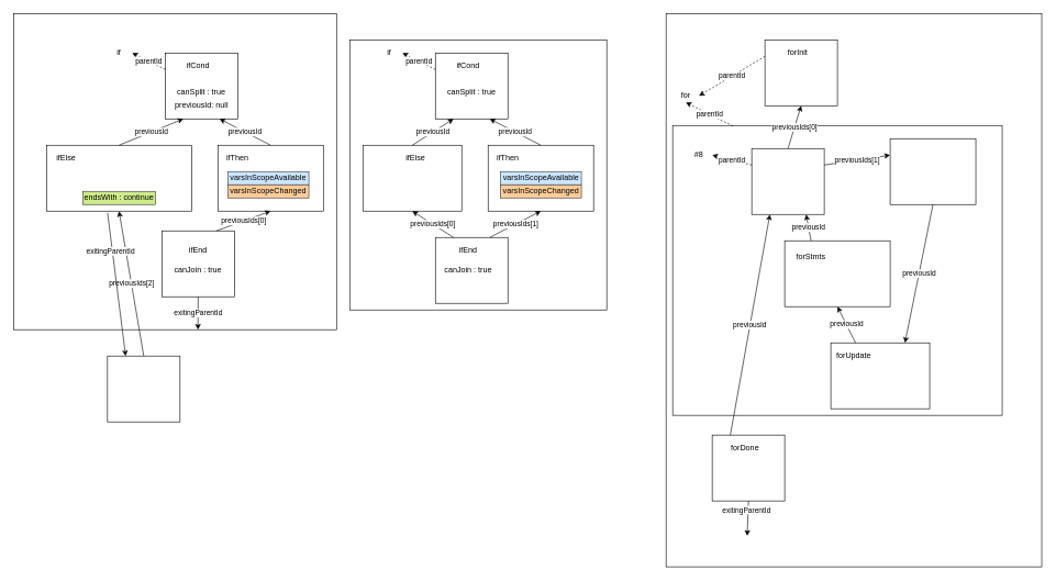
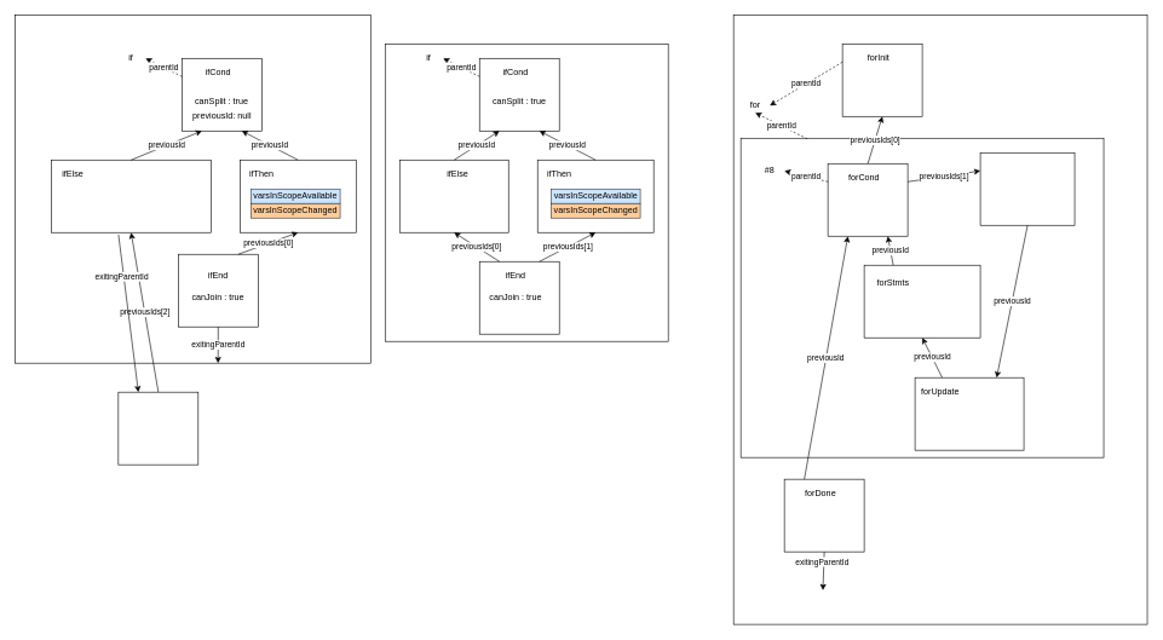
  <mxCell id="0" />
  <mxCell id="1" parent="0" />
  <mxCell id="2" value="" style="rounded=0;whiteSpace=wrap;html=1;" vertex="1" parent="1"><mxGeometry x="1010" y="20" width="570" height="840" as="geometry" /></mxCell>
  <mxCell id="3" value="" style="rounded=0;whiteSpace=wrap;html=1;" vertex="1" parent="1"><mxGeometry x="1020" y="190" width="500" height="440" as="geometry" /></mxCell>
  <mxCell id="4" value="" style="rounded=0;whiteSpace=wrap;html=1;" parent="1" vertex="1"><mxGeometry x="530" y="60" width="390" height="410" as="geometry" /></mxCell>
  <mxCell id="5" value="" style="rounded=0;whiteSpace=wrap;html=1;" parent="1" vertex="1"><mxGeometry x="550" y="220" width="150" height="100" as="geometry" /></mxCell>
  <mxCell id="6" value="ifElse" style="text;html=1;strokeColor=none;fillColor=none;align=center;verticalAlign=middle;whiteSpace=wrap;rounded=0;" parent="1" vertex="1"><mxGeometry x="610" y="230" width="40" height="20" as="geometry" /></mxCell>
  <mxCell id="7" value="" style="rounded=0;whiteSpace=wrap;html=1;" parent="1" vertex="1"><mxGeometry x="740" y="220" width="160" height="100" as="geometry" /></mxCell>
  <mxCell id="8" value="ifThen" style="text;html=1;strokeColor=none;fillColor=none;align=center;verticalAlign=middle;whiteSpace=wrap;rounded=0;" parent="1" vertex="1"><mxGeometry x="750" y="230" width="40" height="20" as="geometry" /></mxCell>
  <mxCell id="9" value="" style="rounded=0;whiteSpace=wrap;html=1;" parent="1" vertex="1"><mxGeometry x="660" y="360" width="110" height="100" as="geometry" /></mxCell>
  <mxCell id="10" value="ifEnd" style="text;html=1;strokeColor=none;fillColor=none;align=center;verticalAlign=middle;whiteSpace=wrap;rounded=0;" parent="1" vertex="1"><mxGeometry x="690" y="370" width="40" height="20" as="geometry" /></mxCell>
  <mxCell id="11" value="" style="rounded=0;whiteSpace=wrap;html=1;" parent="1" vertex="1"><mxGeometry x="660" y="80" width="110" height="100" as="geometry" /></mxCell>
  <mxCell id="12" value="ifCond" style="text;html=1;strokeColor=none;fillColor=none;align=center;verticalAlign=middle;whiteSpace=wrap;rounded=0;" parent="1" vertex="1"><mxGeometry x="690" y="90" width="40" height="20" as="geometry" /></mxCell>
  <mxCell id="13" value="previousIds[0]" style="endArrow=classic;html=1;entryX=0.5;entryY=1;entryDx=0;entryDy=0;exitX=0.25;exitY=0;exitDx=0;exitDy=0;" parent="1" source="9" target="5" edge="1"><mxGeometry width="50" height="50" relative="1" as="geometry"><mxPoint x="620" y="390" as="sourcePoint" /><mxPoint x="670" y="270" as="targetPoint" /></mxGeometry></mxCell>
  <mxCell id="14" value="if" style="text;html=1;strokeColor=none;fillColor=none;align=center;verticalAlign=middle;whiteSpace=wrap;rounded=0;" parent="1" vertex="1"><mxGeometry x="570" y="70" width="40" height="20" as="geometry" /></mxCell>
  <mxCell id="15" value="canJoin : true" style="text;html=1;strokeColor=none;fillColor=none;align=center;verticalAlign=middle;whiteSpace=wrap;rounded=0;" parent="1" vertex="1"><mxGeometry x="670" y="400" width="80" height="20" as="geometry" /></mxCell>
  <mxCell id="16" value="previousIds[1]" style="endArrow=classic;html=1;entryX=0.5;entryY=1;entryDx=0;entryDy=0;exitX=0.75;exitY=0;exitDx=0;exitDy=0;" parent="1" source="9" target="7" edge="1"><mxGeometry width="50" height="50" relative="1" as="geometry"><mxPoint x="697.5" y="370" as="sourcePoint" /><mxPoint x="655" y="330" as="targetPoint" /></mxGeometry></mxCell>
  <mxCell id="17" value="canSplit : true" style="text;html=1;strokeColor=none;fillColor=none;align=center;verticalAlign=middle;whiteSpace=wrap;rounded=0;" parent="1" vertex="1"><mxGeometry x="675" y="130" width="80" height="20" as="geometry" /></mxCell>
  <mxCell id="18" value="previousId" style="endArrow=classic;html=1;entryX=0.25;entryY=1;entryDx=0;entryDy=0;exitX=0.5;exitY=0;exitDx=0;exitDy=0;" parent="1" source="5" target="11" edge="1"><mxGeometry width="50" height="50" relative="1" as="geometry"><mxPoint x="697.5" y="370" as="sourcePoint" /><mxPoint x="655" y="330" as="targetPoint" /></mxGeometry></mxCell>
  <mxCell id="19" value="previousId" style="endArrow=classic;html=1;entryX=0.75;entryY=1;entryDx=0;entryDy=0;exitX=0.5;exitY=0;exitDx=0;exitDy=0;" parent="1" source="7" target="11" edge="1"><mxGeometry width="50" height="50" relative="1" as="geometry"><mxPoint x="655" y="230" as="sourcePoint" /><mxPoint x="697.5" y="190" as="targetPoint" /></mxGeometry></mxCell>
  <mxCell id="20" value="parentId" style="endArrow=classic;html=1;entryX=1;entryY=0.5;entryDx=0;entryDy=0;exitX=0;exitY=0.25;exitDx=0;exitDy=0;dashed=1;" parent="1" source="11" target="14" edge="1"><mxGeometry width="50" height="50" relative="1" as="geometry"><mxPoint x="655" y="230" as="sourcePoint" /><mxPoint x="697.5" y="190" as="targetPoint" /></mxGeometry></mxCell>
  <mxCell id="21" value="varsInScopeAvailable" style="text;html=1;strokeColor=#36393d;fillColor=#cce5ff;align=center;verticalAlign=middle;whiteSpace=wrap;rounded=0;" parent="1" vertex="1"><mxGeometry x="758.5" y="260" width="123" height="20" as="geometry" /></mxCell>
  <mxCell id="22" value="varsInScopeChanged" style="text;html=1;strokeColor=#36393d;fillColor=#ffcc99;align=center;verticalAlign=middle;whiteSpace=wrap;rounded=0;" parent="1" vertex="1"><mxGeometry x="758.5" y="280" width="123" height="20" as="geometry" /></mxCell>
  <mxCell id="23" value="" style="rounded=0;whiteSpace=wrap;html=1;" parent="1" vertex="1"><mxGeometry x="20" y="20" width="490" height="480" as="geometry" /></mxCell>
  <mxCell id="24" value="" style="rounded=0;whiteSpace=wrap;html=1;" parent="1" vertex="1"><mxGeometry x="70" y="220" width="220" height="100" as="geometry" /></mxCell>
  <mxCell id="25" value="ifElse" style="text;html=1;strokeColor=none;fillColor=none;align=center;verticalAlign=middle;whiteSpace=wrap;rounded=0;" parent="1" vertex="1"><mxGeometry x="80" y="230" width="40" height="20" as="geometry" /></mxCell>
  <mxCell id="26" value="" style="rounded=0;whiteSpace=wrap;html=1;" parent="1" vertex="1"><mxGeometry x="330" y="220" width="160" height="100" as="geometry" /></mxCell>
  <mxCell id="27" value="ifThen" style="text;html=1;strokeColor=none;fillColor=none;align=center;verticalAlign=middle;whiteSpace=wrap;rounded=0;" parent="1" vertex="1"><mxGeometry x="340" y="230" width="40" height="20" as="geometry" /></mxCell>
  <mxCell id="28" value="" style="rounded=0;whiteSpace=wrap;html=1;" parent="1" vertex="1"><mxGeometry x="245" y="350" width="110" height="100" as="geometry" /></mxCell>
  <mxCell id="29" value="ifEnd" style="text;html=1;strokeColor=none;fillColor=none;align=center;verticalAlign=middle;whiteSpace=wrap;rounded=0;" parent="1" vertex="1"><mxGeometry x="280" y="370" width="40" height="20" as="geometry" /></mxCell>
  <mxCell id="30" value="" style="rounded=0;whiteSpace=wrap;html=1;" parent="1" vertex="1"><mxGeometry x="250" y="80" width="110" height="100" as="geometry" /></mxCell>
  <mxCell id="31" value="ifCond" style="text;html=1;strokeColor=none;fillColor=none;align=center;verticalAlign=middle;whiteSpace=wrap;rounded=0;" parent="1" vertex="1"><mxGeometry x="280" y="90" width="40" height="20" as="geometry" /></mxCell>
  <mxCell id="32" value="previousIds[2]" style="endArrow=classic;html=1;entryX=0.5;entryY=1;entryDx=0;entryDy=0;exitX=0.5;exitY=0;exitDx=0;exitDy=0;" parent="1" target="24" edge="1" source="45"><mxGeometry width="50" height="50" relative="1" as="geometry"><mxPoint x="210" y="530" as="sourcePoint" /><mxPoint x="260" y="270" as="targetPoint" /></mxGeometry></mxCell>
  <mxCell id="33" value="if" style="text;html=1;strokeColor=none;fillColor=none;align=center;verticalAlign=middle;whiteSpace=wrap;rounded=0;" parent="1" vertex="1"><mxGeometry x="160" y="70" width="40" height="20" as="geometry" /></mxCell>
  <mxCell id="34" value="canJoin : true" style="text;html=1;strokeColor=none;fillColor=none;align=center;verticalAlign=middle;whiteSpace=wrap;rounded=0;" parent="1" vertex="1"><mxGeometry x="260" y="400" width="80" height="20" as="geometry" /></mxCell>
  <mxCell id="35" value="previousIds[0]" style="endArrow=classic;html=1;entryX=0.5;entryY=1;entryDx=0;entryDy=0;exitX=0.75;exitY=0;exitDx=0;exitDy=0;" parent="1" source="28" target="26" edge="1"><mxGeometry width="50" height="50" relative="1" as="geometry"><mxPoint x="287.5" y="370" as="sourcePoint" /><mxPoint x="245" y="330" as="targetPoint" /></mxGeometry></mxCell>
  <mxCell id="36" value="canSplit : true" style="text;html=1;strokeColor=none;fillColor=none;align=center;verticalAlign=middle;whiteSpace=wrap;rounded=0;" parent="1" vertex="1"><mxGeometry x="265" y="130" width="80" height="20" as="geometry" /></mxCell>
  <mxCell id="37" value="previousId" style="endArrow=classic;html=1;entryX=0.25;entryY=1;entryDx=0;entryDy=0;exitX=0.5;exitY=0;exitDx=0;exitDy=0;" parent="1" source="24" target="30" edge="1"><mxGeometry width="50" height="50" relative="1" as="geometry"><mxPoint x="287.5" y="370" as="sourcePoint" /><mxPoint x="245" y="330" as="targetPoint" /></mxGeometry></mxCell>
  <mxCell id="38" value="previousId" style="endArrow=classic;html=1;entryX=0.75;entryY=1;entryDx=0;entryDy=0;exitX=0.5;exitY=0;exitDx=0;exitDy=0;" parent="1" source="26" target="30" edge="1"><mxGeometry width="50" height="50" relative="1" as="geometry"><mxPoint x="245" y="230" as="sourcePoint" /><mxPoint x="287.5" y="190" as="targetPoint" /></mxGeometry></mxCell>
  <mxCell id="39" value="parentId" style="endArrow=classic;html=1;entryX=1;entryY=0.5;entryDx=0;entryDy=0;exitX=0;exitY=0.25;exitDx=0;exitDy=0;dashed=1;" parent="1" source="30" target="33" edge="1"><mxGeometry width="50" height="50" relative="1" as="geometry"><mxPoint x="245" y="230" as="sourcePoint" /><mxPoint x="287.5" y="190" as="targetPoint" /></mxGeometry></mxCell>
- <mxCell id="40" value="endsWith : continue" style="text;html=1;strokeColor=#36393d;fillColor=#cdeb8b;align=center;verticalAlign=middle;whiteSpace=wrap;rounded=0;" parent="1" vertex="1"><mxGeometry x="125" y="290" width="110" height="20" as="geometry" /></mxCell>
  <mxCell id="41" value="varsInScopeAvailable" style="text;html=1;strokeColor=#36393d;fillColor=#cce5ff;align=center;verticalAlign=middle;whiteSpace=wrap;rounded=0;" vertex="1" parent="1"><mxGeometry x="345" y="260" width="123" height="20" as="geometry" /></mxCell>
  <mxCell id="42" value="varsInScopeChanged" style="text;html=1;strokeColor=#36393d;fillColor=#ffcc99;align=center;verticalAlign=middle;whiteSpace=wrap;rounded=0;" vertex="1" parent="1"><mxGeometry x="345" y="280" width="123" height="20" as="geometry" /></mxCell>
  <mxCell id="43" value="" style="endArrow=classic;html=1;exitX=0.421;exitY=1.028;exitDx=0;exitDy=0;exitPerimeter=0;entryX=0.25;entryY=0;entryDx=0;entryDy=0;" edge="1" parent="1" source="24" target="45"><mxGeometry width="50" height="50" relative="1" as="geometry"><mxPoint x="280" y="290" as="sourcePoint" /><mxPoint x="190" y="530" as="targetPoint" /></mxGeometry></mxCell>
  <mxCell id="44" value="exitingParentId" style="edgeLabel;html=1;align=center;verticalAlign=middle;resizable=0;points=[];" vertex="1" connectable="0" parent="43"><mxGeometry x="-0.467" y="-3" relative="1" as="geometry"><mxPoint as="offset" /></mxGeometry></mxCell>
  <mxCell id="45" value="" style="rounded=0;whiteSpace=wrap;html=1;" vertex="1" parent="1"><mxGeometry x="162.5" y="540" width="110" height="100" as="geometry" /></mxCell>
  <mxCell id="46" value="exitingParentId" style="endArrow=classic;html=1;entryX=0.571;entryY=1;entryDx=0;entryDy=0;entryPerimeter=0;exitX=0.5;exitY=1;exitDx=0;exitDy=0;" edge="1" parent="1" source="28" target="23"><mxGeometry width="50" height="50" relative="1" as="geometry"><mxPoint x="280" y="290" as="sourcePoint" /><mxPoint x="330" y="240" as="targetPoint" /></mxGeometry></mxCell>
  <mxCell id="47" value="previousId: null" style="text;html=1;strokeColor=none;fillColor=none;align=center;verticalAlign=middle;whiteSpace=wrap;rounded=0;" vertex="1" parent="1"><mxGeometry x="247.5" y="150" width="115" height="20" as="geometry" /></mxCell>
  <mxCell id="48" value="" style="rounded=0;whiteSpace=wrap;html=1;" vertex="1" parent="1"><mxGeometry x="1260" y="520" width="150" height="100" as="geometry" /></mxCell>
  <mxCell id="49" value="forUpdate" style="text;html=1;strokeColor=none;fillColor=none;align=center;verticalAlign=middle;whiteSpace=wrap;rounded=0;" vertex="1" parent="1"><mxGeometry x="1275" y="530" width="40" height="20" as="geometry" /></mxCell>
  <mxCell id="50" value="" style="rounded=0;whiteSpace=wrap;html=1;" vertex="1" parent="1"><mxGeometry x="1190" y="365" width="160" height="100" as="geometry" /></mxCell>
  <mxCell id="51" value="forStmts" style="text;html=1;strokeColor=none;fillColor=none;align=center;verticalAlign=middle;whiteSpace=wrap;rounded=0;" vertex="1" parent="1"><mxGeometry x="1210" y="380" width="40" height="20" as="geometry" /></mxCell>
  <mxCell id="52" value="" style="rounded=0;whiteSpace=wrap;html=1;" vertex="1" parent="1"><mxGeometry x="1080" y="660" width="110" height="100" as="geometry" /></mxCell>
  <mxCell id="53" value="forDone" style="text;html=1;strokeColor=none;fillColor=none;align=center;verticalAlign=middle;whiteSpace=wrap;rounded=0;" vertex="1" parent="1"><mxGeometry x="1110" y="670" width="40" height="20" as="geometry" /></mxCell>
  <mxCell id="54" value="" style="rounded=0;whiteSpace=wrap;html=1;" vertex="1" parent="1"><mxGeometry x="1140" y="225" width="110" height="100" as="geometry" /></mxCell>
+ <mxCell id="55" value="forCond" style="text;html=1;strokeColor=none;fillColor=none;align=center;verticalAlign=middle;whiteSpace=wrap;rounded=0;" vertex="1" parent="1"><mxGeometry x="1170" y="235" width="40" height="20" as="geometry" /></mxCell>
  <mxCell id="56" value="previousId" style="endArrow=classic;html=1;entryX=0.25;entryY=1;entryDx=0;entryDy=0;exitX=0.25;exitY=0;exitDx=0;exitDy=0;" edge="1" parent="1" source="52" target="54"><mxGeometry width="50" height="50" relative="1" as="geometry"><mxPoint x="1100" y="535" as="sourcePoint" /><mxPoint x="1150" y="415" as="targetPoint" /></mxGeometry></mxCell>
  <mxCell id="57" value="for" style="text;html=1;strokeColor=none;fillColor=none;align=center;verticalAlign=middle;whiteSpace=wrap;rounded=0;" vertex="1" parent="1"><mxGeometry x="1020" y="135" width="40" height="20" as="geometry" /></mxCell>
  <mxCell id="58" value="previousId" style="endArrow=classic;html=1;entryX=0.5;entryY=1;entryDx=0;entryDy=0;exitX=0.25;exitY=0;exitDx=0;exitDy=0;" edge="1" parent="1" source="48" target="50"><mxGeometry width="50" height="50" relative="1" as="geometry"><mxPoint x="1177.5" y="515" as="sourcePoint" /><mxPoint x="1135" y="475" as="targetPoint" /></mxGeometry></mxCell>
  <mxCell id="59" value="previousId" style="endArrow=classic;html=1;entryX=0.75;entryY=1;entryDx=0;entryDy=0;exitX=0.25;exitY=0;exitDx=0;exitDy=0;" edge="1" parent="1" source="50" target="54"><mxGeometry width="50" height="50" relative="1" as="geometry"><mxPoint x="1135" y="375" as="sourcePoint" /><mxPoint x="1177.5" y="335" as="targetPoint" /></mxGeometry></mxCell>
  <mxCell id="60" value="parentId" style="endArrow=classic;html=1;entryX=1;entryY=0.5;entryDx=0;entryDy=0;exitX=0;exitY=0.25;exitDx=0;exitDy=0;dashed=1;" edge="1" parent="1" source="54" target="61"><mxGeometry width="50" height="50" relative="1" as="geometry"><mxPoint x="1135" y="375" as="sourcePoint" /><mxPoint x="1177.5" y="335" as="targetPoint" /></mxGeometry></mxCell>
  <mxCell id="61" value="#8" style="text;html=1;strokeColor=none;fillColor=none;align=center;verticalAlign=middle;whiteSpace=wrap;rounded=0;" vertex="1" parent="1"><mxGeometry x="1040" y="225" width="40" height="20" as="geometry" /></mxCell>
  <mxCell id="62" value="" style="rounded=0;whiteSpace=wrap;html=1;" vertex="1" parent="1"><mxGeometry x="1350" y="210" width="130" height="100" as="geometry" /></mxCell>
  <mxCell id="63" value="previousId" style="endArrow=classic;html=1;entryX=0.75;entryY=0;entryDx=0;entryDy=0;exitX=0.5;exitY=1;exitDx=0;exitDy=0;" edge="1" parent="1" source="62" target="48"><mxGeometry width="50" height="50" relative="1" as="geometry"><mxPoint x="1305" y="520" as="sourcePoint" /><mxPoint x="1280" y="475" as="targetPoint" /></mxGeometry></mxCell>
  <mxCell id="64" value="previousIds[1]" style="endArrow=classic;html=1;entryX=0;entryY=0.25;entryDx=0;entryDy=0;exitX=1;exitY=0.25;exitDx=0;exitDy=0;" edge="1" parent="1" source="54" target="62"><mxGeometry width="50" height="50" relative="1" as="geometry"><mxPoint x="1387.5" y="350" as="sourcePoint" /><mxPoint x="1342.5" y="520" as="targetPoint" /></mxGeometry></mxCell>
  <mxCell id="65" value="" style="endArrow=classic;html=1;exitX=0.5;exitY=1;exitDx=0;exitDy=0;entryX=0.216;entryY=0.944;entryDx=0;entryDy=0;entryPerimeter=0;" edge="1" parent="1" source="52" target="2"><mxGeometry width="50" height="50" relative="1" as="geometry"><mxPoint x="192.62" y="482.8" as="sourcePoint" /><mxPoint x="220" y="700" as="targetPoint" /></mxGeometry></mxCell>
  <mxCell id="66" value="exitingParentId" style="edgeLabel;html=1;align=center;verticalAlign=middle;resizable=0;points=[];" vertex="1" connectable="0" parent="65"><mxGeometry x="-0.467" y="-3" relative="1" as="geometry"><mxPoint as="offset" /></mxGeometry></mxCell>
  <mxCell id="67" value="parentId" style="endArrow=classic;html=1;entryX=0.5;entryY=1;entryDx=0;entryDy=0;exitX=0.183;exitY=0.002;exitDx=0;exitDy=0;dashed=1;exitPerimeter=0;" edge="1" parent="1" source="3" target="57"><mxGeometry width="50" height="50" relative="1" as="geometry"><mxPoint x="1150" y="260" as="sourcePoint" /><mxPoint x="1090" y="245" as="targetPoint" /></mxGeometry></mxCell>
  <mxCell id="68" value="" style="rounded=0;whiteSpace=wrap;html=1;" vertex="1" parent="1"><mxGeometry x="1160" y="60" width="110" height="100" as="geometry" /></mxCell>
  <mxCell id="69" value="forInit" style="text;html=1;strokeColor=none;fillColor=none;align=center;verticalAlign=middle;whiteSpace=wrap;rounded=0;" vertex="1" parent="1"><mxGeometry x="1190" y="70" width="40" height="20" as="geometry" /></mxCell>
  <mxCell id="70" value="previousIds[0]" style="endArrow=classic;html=1;entryX=0.5;entryY=1;entryDx=0;entryDy=0;exitX=0.5;exitY=0;exitDx=0;exitDy=0;" edge="1" parent="1" source="54" target="68"><mxGeometry width="50" height="50" relative="1" as="geometry"><mxPoint x="1117.5" y="670" as="sourcePoint" /><mxPoint x="1177.5" y="335" as="targetPoint" /></mxGeometry></mxCell>
  <mxCell id="71" value="parentId" style="endArrow=classic;html=1;entryX=1;entryY=0.5;entryDx=0;entryDy=0;exitX=0;exitY=0.25;exitDx=0;exitDy=0;dashed=1;" edge="1" parent="1" source="68" target="57"><mxGeometry width="50" height="50" relative="1" as="geometry"><mxPoint x="1150" y="260" as="sourcePoint" /><mxPoint x="1090" y="245" as="targetPoint" /></mxGeometry></mxCell>
